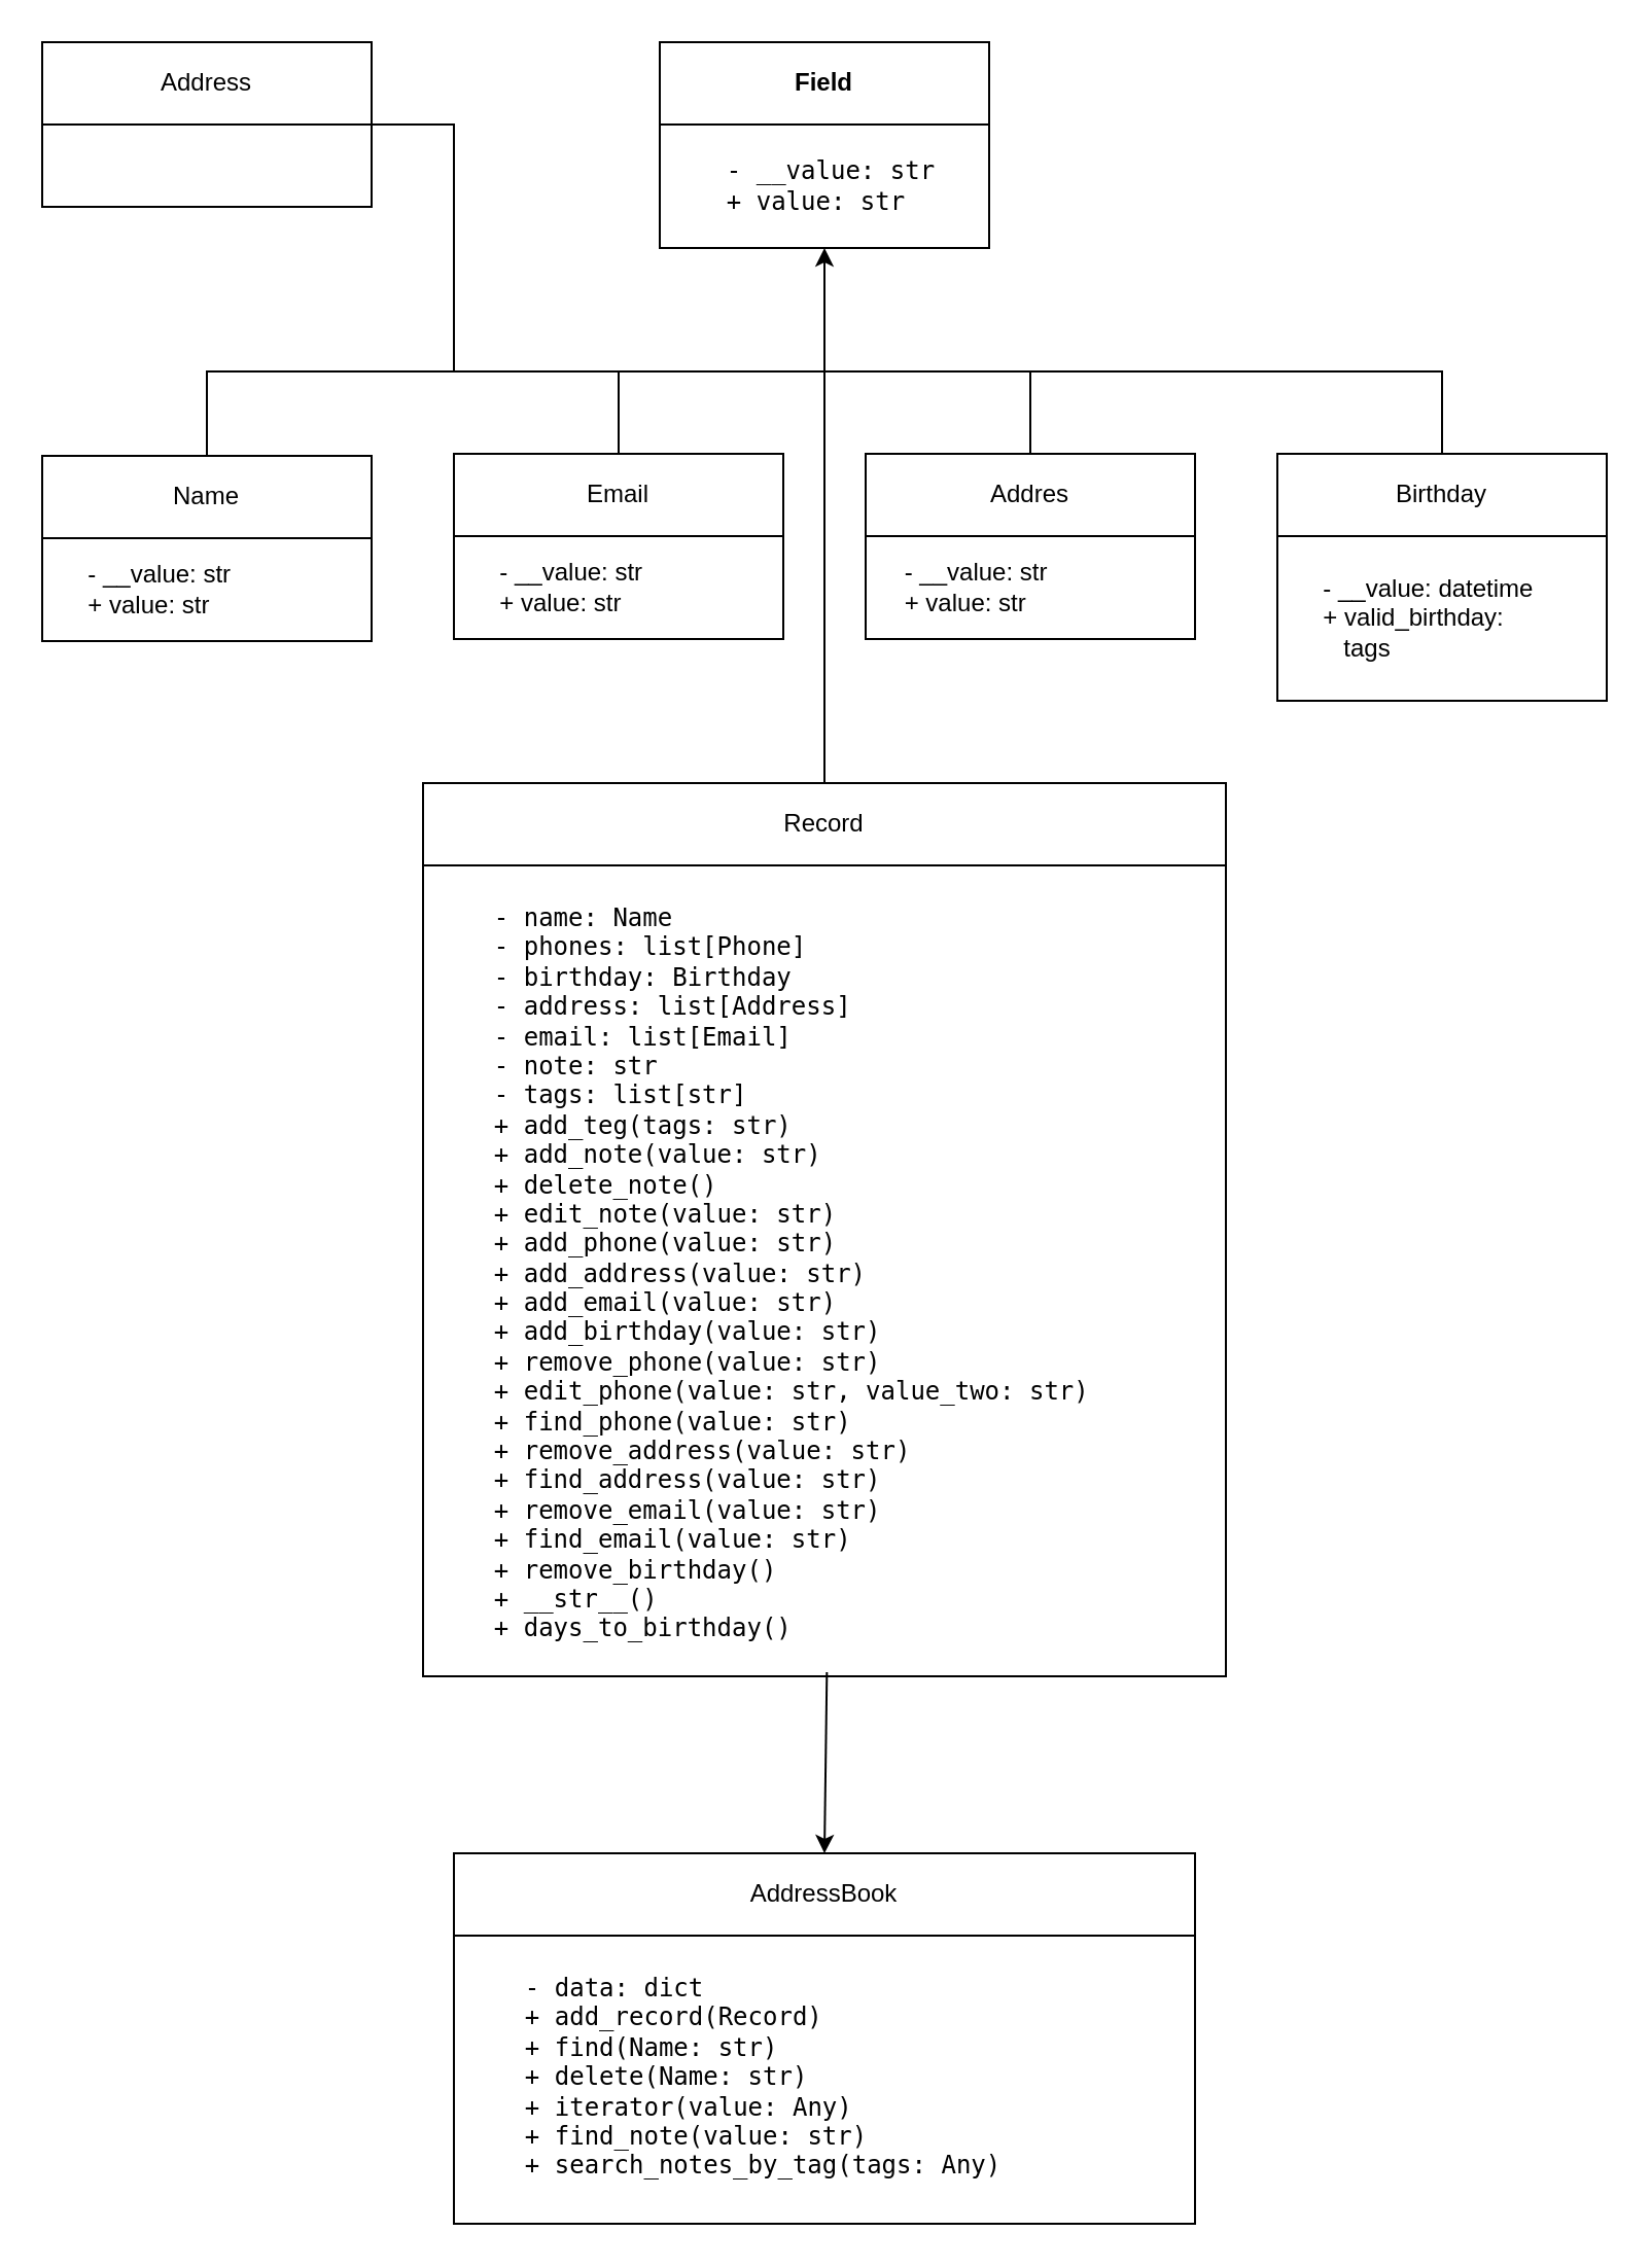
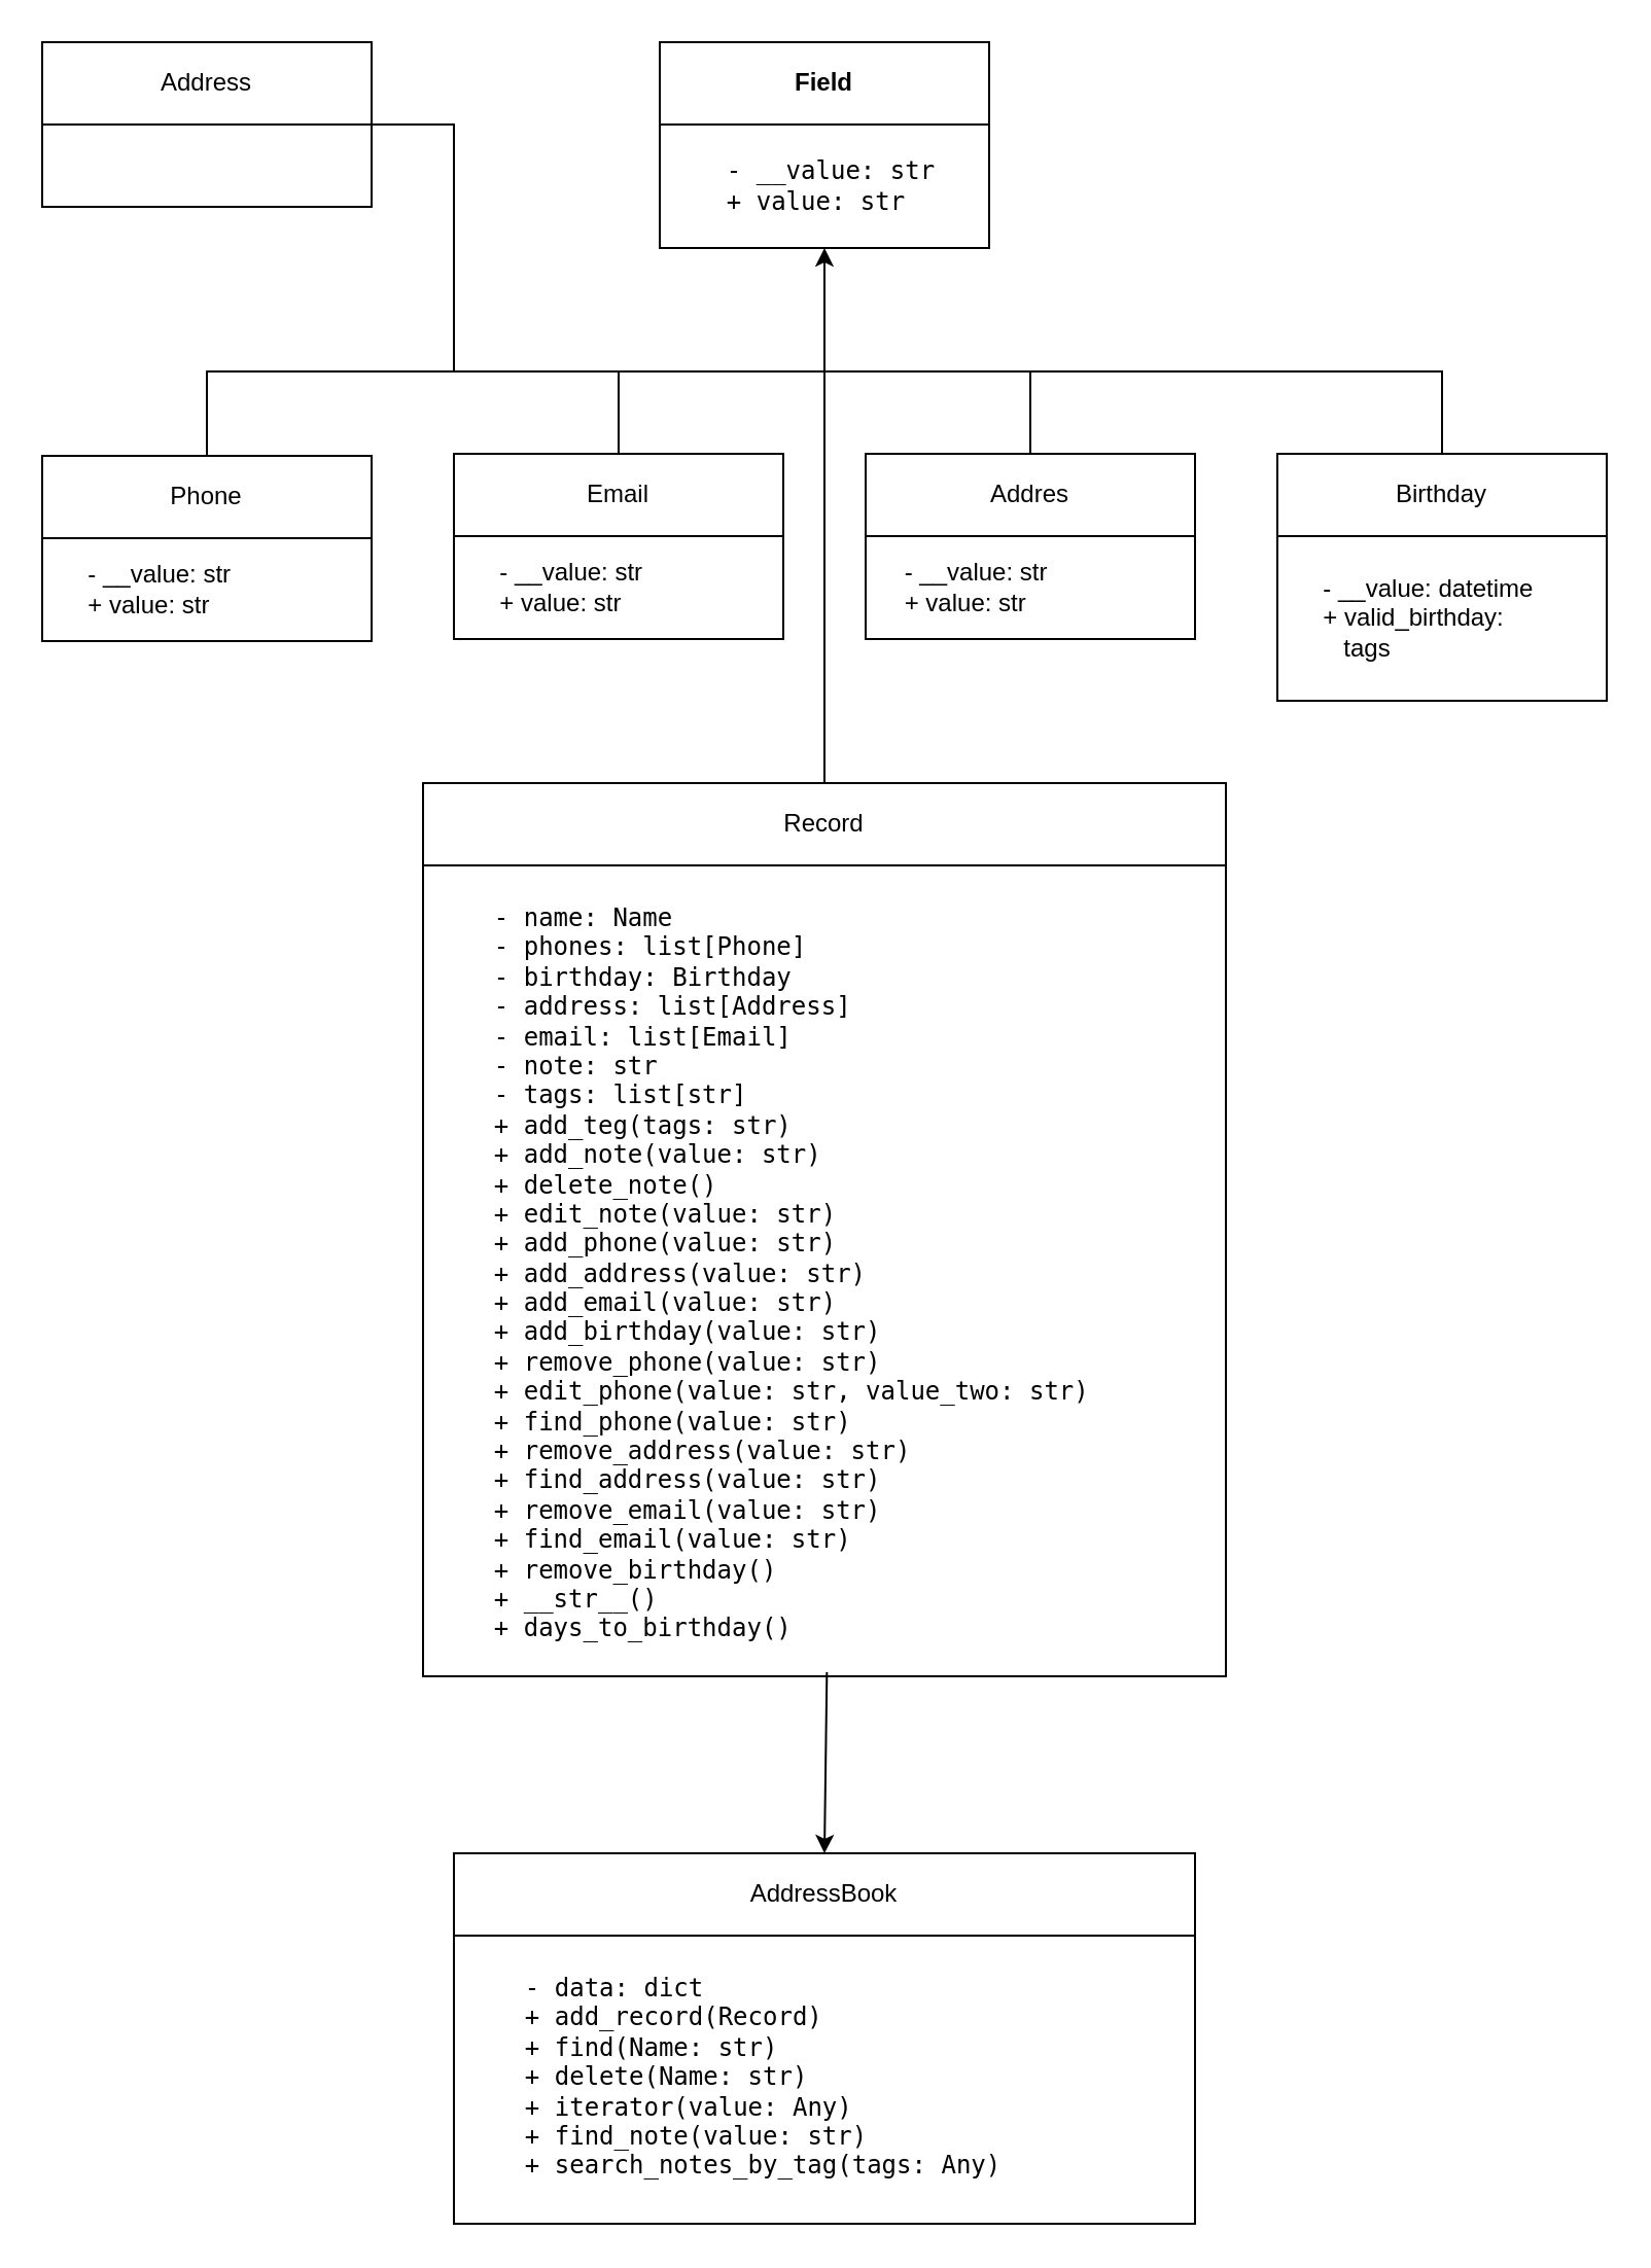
  <mxCell id="0" />
  <mxCell id="1" parent="0" />
  <mxCell id="2" value="Address" style="swimlane;fontStyle=0;childLayout=stackLayout;horizontal=1;startSize=40;horizontalStack=0;resizeParent=1;resizeParentMax=0;resizeLast=0;collapsible=1;marginBottom=0;whiteSpace=wrap;html=1;" parent="1" vertex="1"><mxGeometry x="20" y="20" width="160" height="80" as="geometry" /></mxCell>
- <mxCell id="3" value="Name" style="swimlane;fontStyle=0;childLayout=stackLayout;horizontal=1;startSize=40;horizontalStack=0;resizeParent=1;resizeParentMax=0;resizeLast=0;collapsible=1;marginBottom=0;whiteSpace=wrap;html=1;" parent="1" vertex="1"><mxGeometry x="20" y="221" width="160" height="90" as="geometry" /></mxCell>
+ <mxCell id="3" value="Phone" style="swimlane;fontStyle=0;childLayout=stackLayout;horizontal=1;startSize=40;horizontalStack=0;resizeParent=1;resizeParentMax=0;resizeLast=0;collapsible=1;marginBottom=0;whiteSpace=wrap;html=1;" parent="1" vertex="1"><mxGeometry x="20" y="221" width="160" height="90" as="geometry" /></mxCell>
  <mxCell id="4" value="&amp;nbsp;&amp;nbsp;&amp;nbsp;&amp;nbsp; - __value: str&lt;br&gt;&amp;nbsp;&amp;nbsp;&amp;nbsp;&amp;nbsp; + value: str" style="text;strokeColor=none;fillColor=none;align=left;verticalAlign=middle;spacingLeft=4;spacingRight=4;overflow=hidden;points=[[0,0.5],[1,0.5]];portConstraint=eastwest;rotatable=0;whiteSpace=wrap;html=1;" parent="3" vertex="1"><mxGeometry y="40" width="160" height="50" as="geometry" /></mxCell>
  <mxCell id="5" value="Email" style="swimlane;fontStyle=0;childLayout=stackLayout;horizontal=1;startSize=40;horizontalStack=0;resizeParent=1;resizeParentMax=0;resizeLast=0;collapsible=1;marginBottom=0;whiteSpace=wrap;html=1;" parent="1" vertex="1"><mxGeometry x="220" y="220" width="160" height="90" as="geometry" /></mxCell>
  <mxCell id="6" value="&amp;nbsp;&amp;nbsp;&amp;nbsp;&amp;nbsp; - __value: str&lt;br&gt;&amp;nbsp;&amp;nbsp;&amp;nbsp;&amp;nbsp; + value: str" style="text;strokeColor=none;fillColor=none;align=left;verticalAlign=middle;spacingLeft=4;spacingRight=4;overflow=hidden;points=[[0,0.5],[1,0.5]];portConstraint=eastwest;rotatable=0;whiteSpace=wrap;html=1;" parent="5" vertex="1"><mxGeometry y="40" width="160" height="50" as="geometry" /></mxCell>
  <mxCell id="7" value="Addres" style="swimlane;fontStyle=0;childLayout=stackLayout;horizontal=1;startSize=40;horizontalStack=0;resizeParent=1;resizeParentMax=0;resizeLast=0;collapsible=1;marginBottom=0;whiteSpace=wrap;html=1;" parent="1" vertex="1"><mxGeometry x="420" y="220" width="160" height="90" as="geometry" /></mxCell>
  <mxCell id="8" value="&amp;nbsp;&amp;nbsp;&amp;nbsp; - __value: str&lt;br&gt;&amp;nbsp;&amp;nbsp;&amp;nbsp; + value: str" style="text;strokeColor=none;fillColor=none;align=left;verticalAlign=middle;spacingLeft=4;spacingRight=4;overflow=hidden;points=[[0,0.5],[1,0.5]];portConstraint=eastwest;rotatable=0;whiteSpace=wrap;html=1;" parent="7" vertex="1"><mxGeometry y="40" width="160" height="50" as="geometry" /></mxCell>
  <mxCell id="9" value="Field" style="swimlane;childLayout=stackLayout;horizontal=1;startSize=40;horizontalStack=0;resizeParent=1;resizeParentMax=0;resizeLast=0;collapsible=1;marginBottom=0;whiteSpace=wrap;html=1;" parent="1" vertex="1"><mxGeometry x="320" y="20" width="160" height="100" as="geometry" /></mxCell>
  <mxCell id="10" value="&lt;pre&gt;&lt;code class=&quot;!whitespace-pre hljs language-plantuml&quot;&gt;    - __value: str&lt;br/&gt;    + value: str&lt;/code&gt;&lt;/pre&gt;" style="text;strokeColor=none;fillColor=none;align=left;verticalAlign=middle;spacingLeft=4;spacingRight=4;overflow=hidden;points=[[0,0.5],[1,0.5]];portConstraint=eastwest;rotatable=0;whiteSpace=wrap;html=1;spacing=0;" parent="9" vertex="1"><mxGeometry y="40" width="160" height="60" as="geometry" /></mxCell>
  <mxCell id="11" value="Birthday" style="swimlane;fontStyle=0;childLayout=stackLayout;horizontal=1;startSize=40;horizontalStack=0;resizeParent=1;resizeParentMax=0;resizeLast=0;collapsible=1;marginBottom=0;whiteSpace=wrap;html=1;" parent="1" vertex="1"><mxGeometry x="620" y="220" width="160" height="120" as="geometry" /></mxCell>
  <mxCell id="12" value="&amp;nbsp;&amp;nbsp;&amp;nbsp;&amp;nbsp; - __value: datetime&lt;br&gt;&amp;nbsp;&amp;nbsp;&amp;nbsp;&amp;nbsp; + valid_birthday:&lt;br&gt;&amp;nbsp;&amp;nbsp;&amp;nbsp;&amp;nbsp;&amp;nbsp;&amp;nbsp;&amp;nbsp; tags" style="text;strokeColor=none;fillColor=none;align=left;verticalAlign=middle;spacingLeft=4;spacingRight=4;overflow=hidden;points=[[0,0.5],[1,0.5]];portConstraint=eastwest;rotatable=0;whiteSpace=wrap;html=1;" parent="11" vertex="1"><mxGeometry y="40" width="160" height="80" as="geometry" /></mxCell>
  <mxCell id="13" value="" style="endArrow=none;html=1;rounded=0;entryX=0.5;entryY=0;entryDx=0;entryDy=0;" parent="1" target="11" edge="1"><mxGeometry width="50" height="50" relative="1" as="geometry"><mxPoint x="400" y="180" as="sourcePoint" /><mxPoint x="420" y="290" as="targetPoint" /><Array as="points"><mxPoint x="700" y="180" /></Array></mxGeometry></mxCell>
  <mxCell id="14" value="" style="endArrow=classic;html=1;rounded=0;" parent="1" target="10" edge="1"><mxGeometry width="50" height="50" relative="1" as="geometry"><mxPoint x="400" y="180" as="sourcePoint" /><mxPoint x="420" y="290" as="targetPoint" /></mxGeometry></mxCell>
  <mxCell id="15" value="" style="endArrow=none;html=1;rounded=0;exitX=0.5;exitY=0;exitDx=0;exitDy=0;" parent="1" source="3" edge="1"><mxGeometry width="50" height="50" relative="1" as="geometry"><mxPoint x="370" y="340" as="sourcePoint" /><mxPoint x="400" y="180" as="targetPoint" /><Array as="points"><mxPoint x="100" y="180" /></Array></mxGeometry></mxCell>
  <mxCell id="16" value="" style="endArrow=none;html=1;rounded=0;entryX=0.5;entryY=0;entryDx=0;entryDy=0;" parent="1" target="5" edge="1"><mxGeometry width="50" height="50" relative="1" as="geometry"><mxPoint x="300" y="180" as="sourcePoint" /><mxPoint x="420" y="290" as="targetPoint" /></mxGeometry></mxCell>
  <mxCell id="17" value="" style="endArrow=none;html=1;rounded=0;" parent="1" source="7" edge="1"><mxGeometry width="50" height="50" relative="1" as="geometry"><mxPoint x="370" y="340" as="sourcePoint" /><mxPoint x="500" y="180" as="targetPoint" /></mxGeometry></mxCell>
  <mxCell id="18" value="" style="endArrow=none;html=1;rounded=0;exitX=1;exitY=0.5;exitDx=0;exitDy=0;" parent="1" source="2" edge="1"><mxGeometry width="50" height="50" relative="1" as="geometry"><mxPoint x="370" y="340" as="sourcePoint" /><mxPoint x="220" y="180" as="targetPoint" /><Array as="points"><mxPoint x="220" y="60" /></Array></mxGeometry></mxCell>
  <mxCell id="19" value="&lt;div&gt;Record&lt;/div&gt;" style="swimlane;fontStyle=0;childLayout=stackLayout;horizontal=1;startSize=40;fillColor=none;horizontalStack=0;resizeParent=1;resizeParentMax=0;resizeLast=0;collapsible=1;marginBottom=0;whiteSpace=wrap;html=1;" parent="1" vertex="1"><mxGeometry x="205" y="380" width="390" height="434" as="geometry" /></mxCell>
  <mxCell id="20" value="&lt;pre&gt;&lt;code class=&quot;!whitespace-pre hljs language-plantuml&quot;&gt;    - name: Name&lt;br&gt;    - phones: list[Phone]&lt;br&gt;    - birthday: Birthday&lt;br&gt;    - address: list[Address]&lt;br&gt;    - email: list[Email]&lt;br&gt;    - note: str&lt;br&gt;    - tags: list[str]&lt;br&gt;    + add_teg(tags: str)&lt;br&gt;    + add_note(value: str)&lt;br&gt;    + delete_note()&lt;br&gt;    + edit_note(value: str)&lt;br&gt;    + add_phone(value: str)&lt;br&gt;    + add_address(value: str)&lt;br&gt;    + add_email(value: str)&lt;br&gt;    + add_birthday(value: str)&lt;br&gt;    + remove_phone(value: str)&lt;br&gt;    + edit_phone(value: str, value_two: str)&lt;br&gt;    + find_phone(value: str)&lt;br&gt;    + remove_address(value: str)&lt;br&gt;    + find_address(value: str)&lt;br&gt;    + remove_email(value: str)&lt;br&gt;    + find_email(value: str)&lt;br&gt;    + remove_birthday()&lt;br&gt;    + __str__()&lt;br&gt;    + days_to_birthday()&lt;/code&gt;&lt;/pre&gt;" style="text;strokeColor=none;fillColor=none;align=left;verticalAlign=top;spacingLeft=4;spacingRight=4;overflow=hidden;rotatable=0;points=[[0,0.5],[1,0.5]];portConstraint=eastwest;whiteSpace=wrap;html=1;" parent="19" vertex="1"><mxGeometry y="40" width="390" height="394" as="geometry" /></mxCell>
  <mxCell id="21" value="AddressBook" style="swimlane;fontStyle=0;childLayout=stackLayout;horizontal=1;startSize=40;fillColor=none;horizontalStack=0;resizeParent=1;resizeParentMax=0;resizeLast=0;collapsible=1;marginBottom=0;whiteSpace=wrap;html=1;" vertex="1" parent="1"><mxGeometry x="220" y="900" width="360" height="180" as="geometry" /></mxCell>
  <mxCell id="22" value="&lt;pre&gt;&lt;code class=&quot;!whitespace-pre hljs language-sql&quot;&gt;    &lt;span class=&quot;hljs-operator&quot;&gt;-&lt;/span&gt; data: dict&lt;br&gt;    &lt;span class=&quot;hljs-operator&quot;&gt;+&lt;/span&gt; add_record(Record)&lt;br&gt;    &lt;span class=&quot;hljs-operator&quot;&gt;+&lt;/span&gt; find(Name: str)&lt;br&gt;    &lt;span class=&quot;hljs-operator&quot;&gt;+&lt;/span&gt; &lt;span class=&quot;hljs-keyword&quot;&gt;delete&lt;/span&gt;(Name: str)&lt;br&gt;    &lt;span class=&quot;hljs-operator&quot;&gt;+&lt;/span&gt; iterator(&lt;span class=&quot;hljs-keyword&quot;&gt;value&lt;/span&gt;: &lt;span class=&quot;hljs-keyword&quot;&gt;Any&lt;/span&gt;)&lt;br&gt;    &lt;span class=&quot;hljs-operator&quot;&gt;+&lt;/span&gt; find_note(&lt;span class=&quot;hljs-keyword&quot;&gt;value&lt;/span&gt;: str)&lt;br&gt;    &lt;span class=&quot;hljs-operator&quot;&gt;+&lt;/span&gt; search_notes_by_tag(tags: &lt;span class=&quot;hljs-keyword&quot;&gt;Any&lt;/span&gt;)&lt;/code&gt;&lt;/pre&gt;" style="text;strokeColor=none;fillColor=none;align=left;verticalAlign=top;spacingLeft=4;spacingRight=4;overflow=hidden;rotatable=0;points=[[0,0.5],[1,0.5]];portConstraint=eastwest;whiteSpace=wrap;html=1;" vertex="1" parent="21"><mxGeometry y="40" width="360" height="140" as="geometry" /></mxCell>
  <mxCell id="23" value="" style="endArrow=none;html=1;rounded=0;exitX=0.5;exitY=0;exitDx=0;exitDy=0;" edge="1" parent="1" source="19"><mxGeometry width="50" height="50" relative="1" as="geometry"><mxPoint x="370" y="250" as="sourcePoint" /><mxPoint x="400" y="180" as="targetPoint" /></mxGeometry></mxCell>
  <mxCell id="24" value="" style="endArrow=classic;html=1;rounded=0;exitX=0.503;exitY=0.995;exitDx=0;exitDy=0;exitPerimeter=0;entryX=0.5;entryY=0;entryDx=0;entryDy=0;" edge="1" parent="1" source="20" target="21"><mxGeometry width="50" height="50" relative="1" as="geometry"><mxPoint x="370" y="920" as="sourcePoint" /><mxPoint x="420" y="870" as="targetPoint" /></mxGeometry></mxCell>
